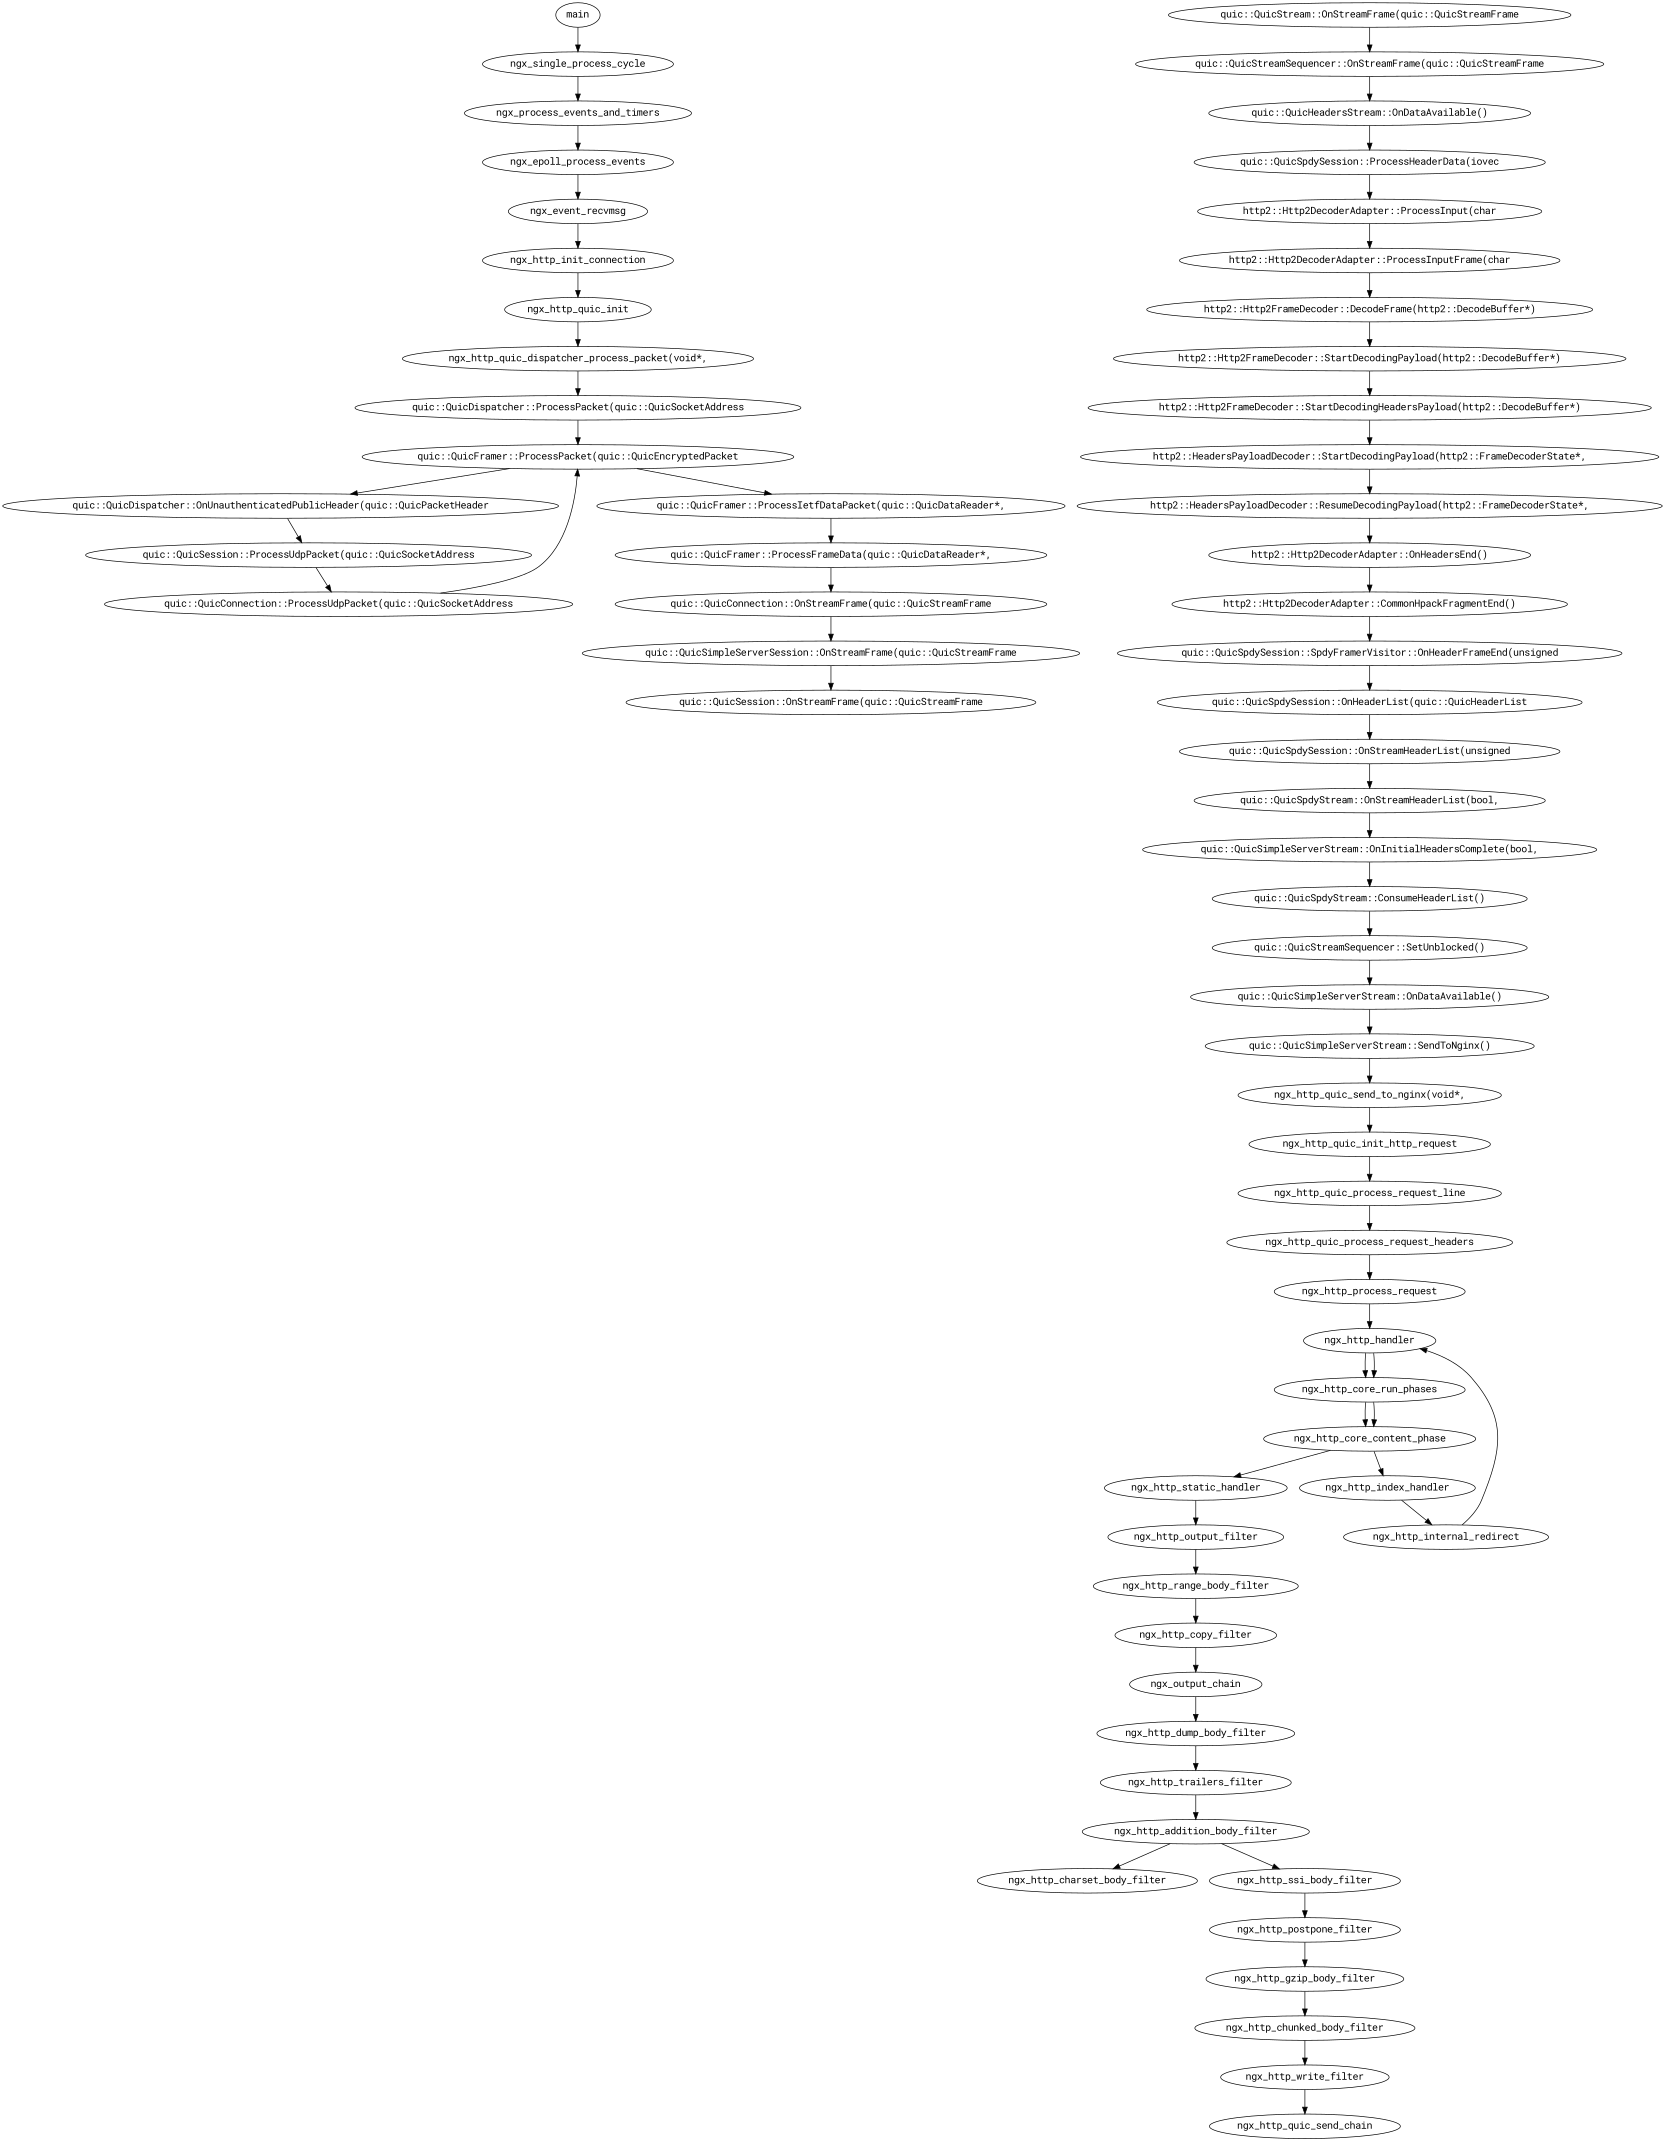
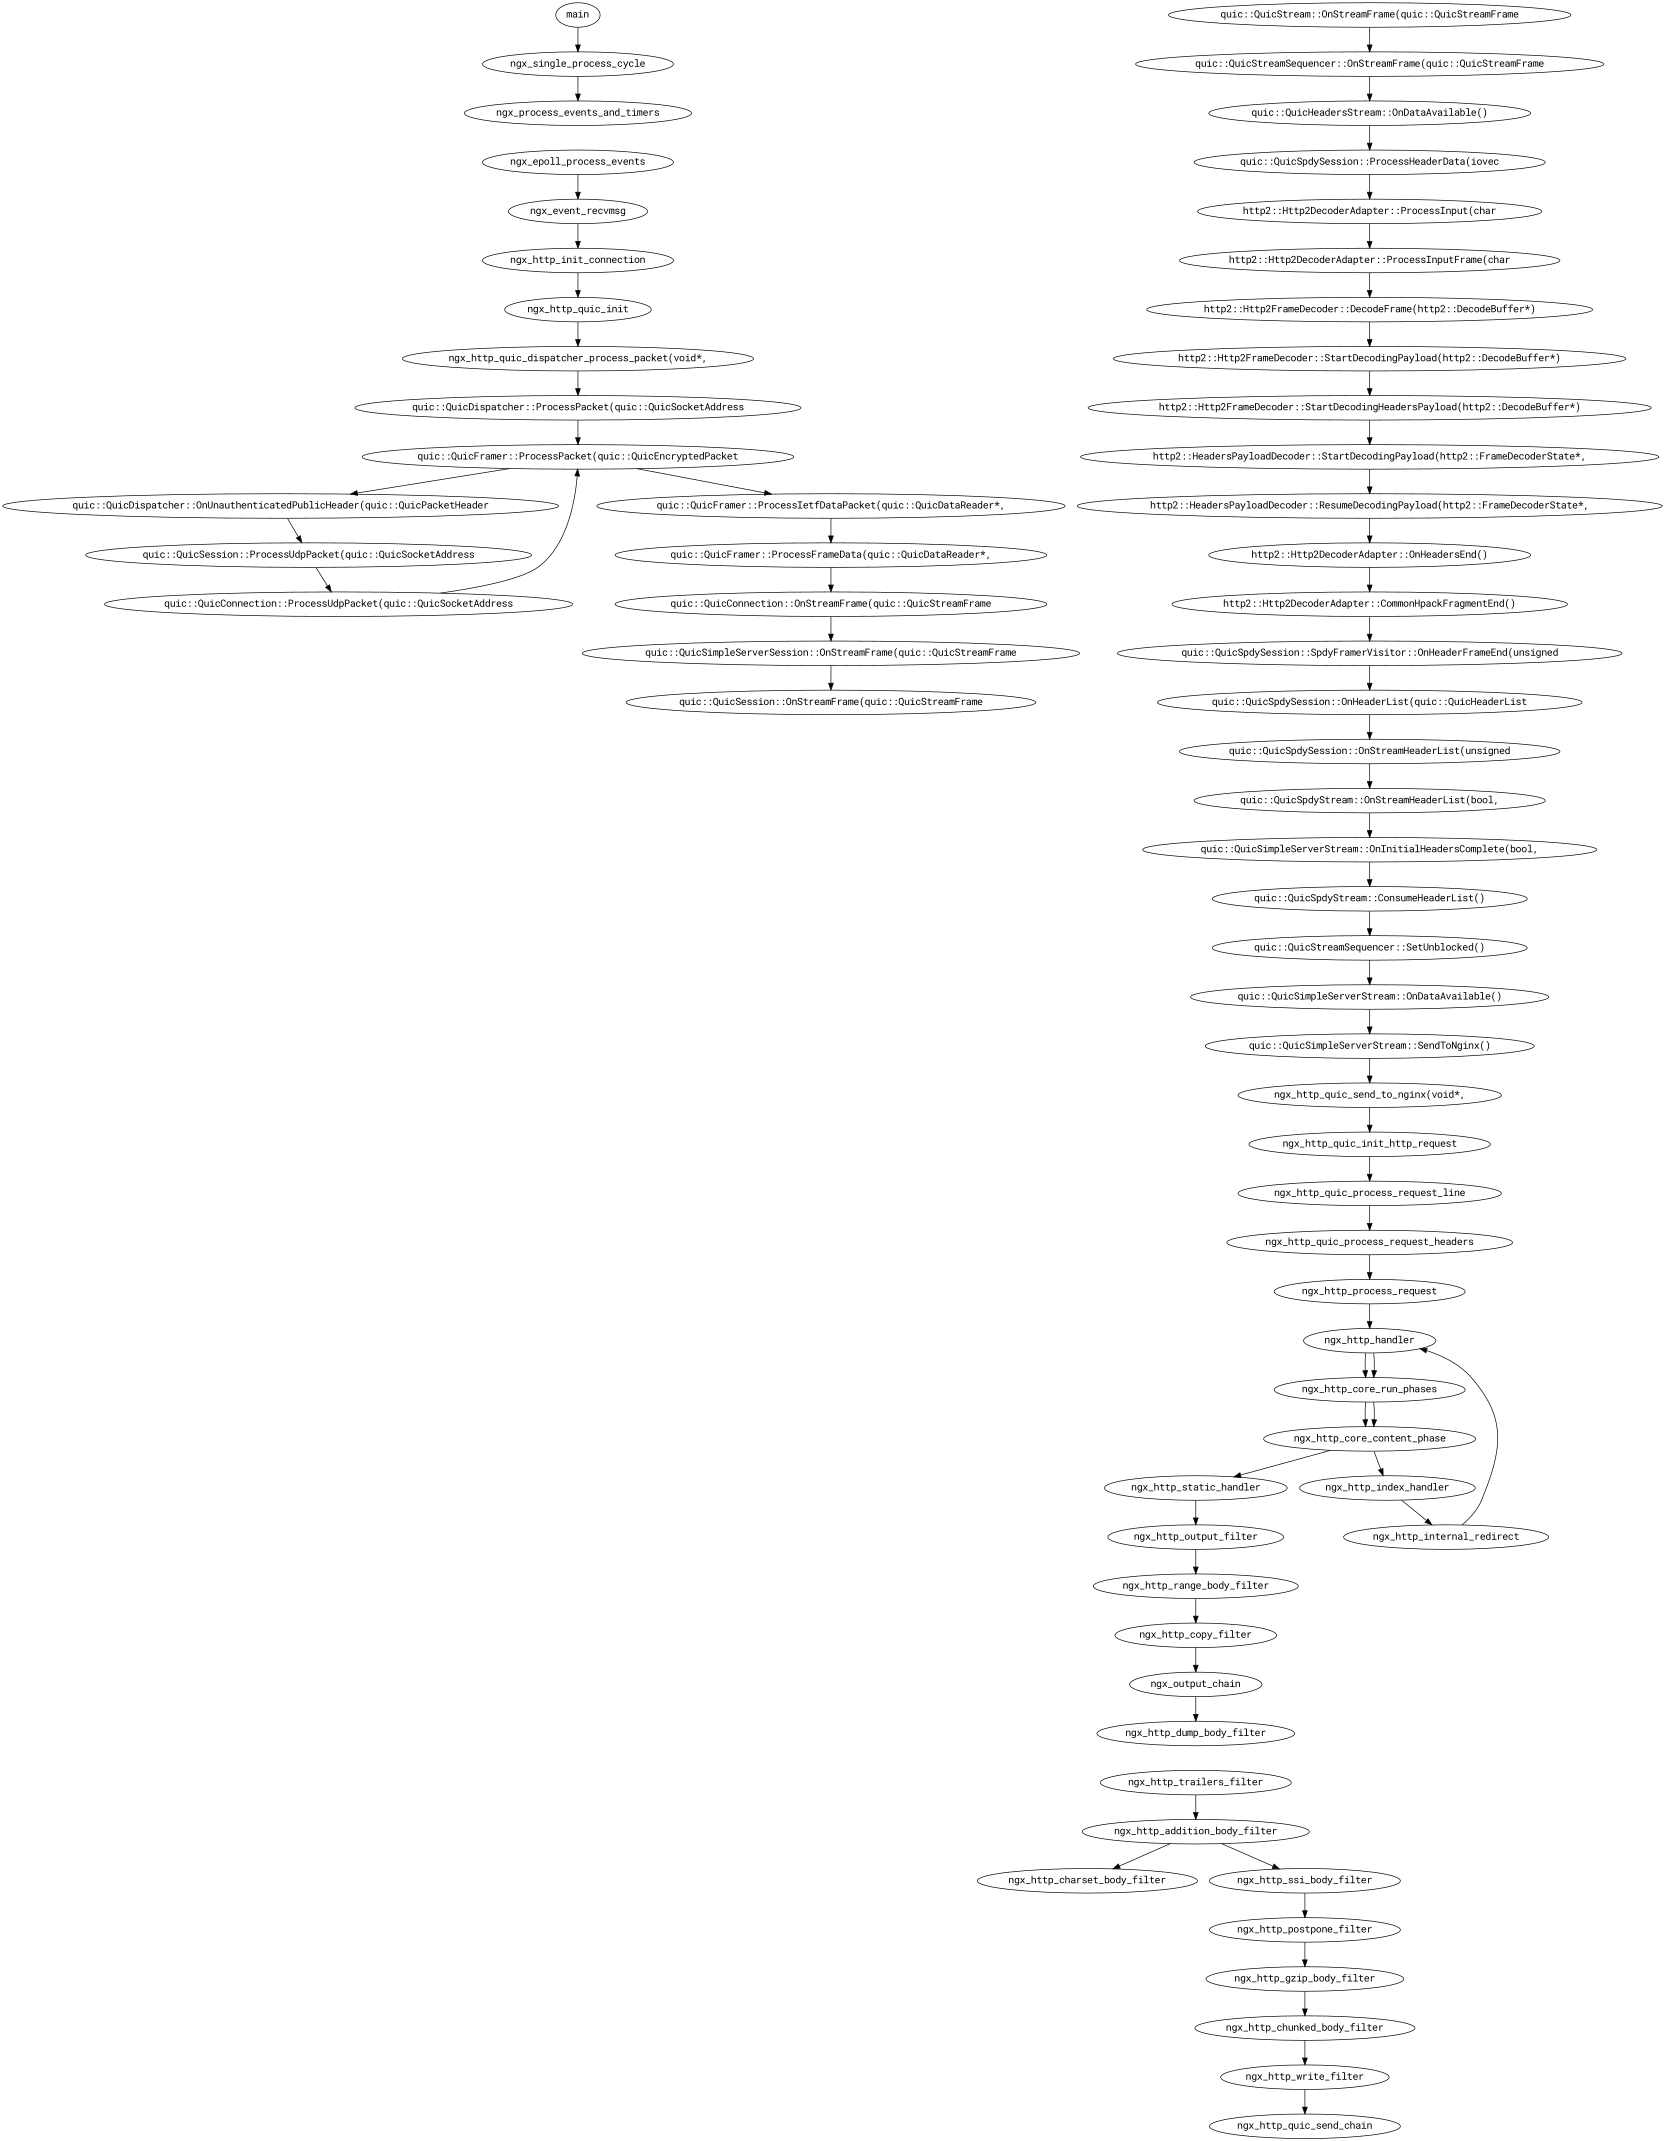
  digraph {
    fontname="Roboto Mono"
    node [fontname="Roboto Mono"]
    edge [fontname="Roboto Mono"]
    main
    ngx_single_process_cycle
    ngx_process_events_and_timers
    ngx_epoll_process_events
    ngx_event_recvmsg
    ngx_http_init_connection
    ngx_http_quic_init
    "ngx_http_quic_dispatcher_process_packet(void*,"
    "quic::QuicDispatcher::ProcessPacket(quic::QuicSocketAddress"
    "quic::QuicFramer::ProcessPacket(quic::QuicEncryptedPacket"
    "quic::QuicDispatcher::OnUnauthenticatedPublicHeader(quic::QuicPacketHeader"
    "quic::QuicFramer::ProcessIetfDataPacket(quic::QuicDataReader*,"
    "quic::QuicSession::ProcessUdpPacket(quic::QuicSocketAddress"
    "quic::QuicFramer::ProcessFrameData(quic::QuicDataReader*,"
    "quic::QuicConnection::ProcessUdpPacket(quic::QuicSocketAddress"
    "quic::QuicConnection::OnStreamFrame(quic::QuicStreamFrame"
    "quic::QuicSimpleServerSession::OnStreamFrame(quic::QuicStreamFrame"
    "quic::QuicSession::OnStreamFrame(quic::QuicStreamFrame"
    "quic::QuicStream::OnStreamFrame(quic::QuicStreamFrame"
    "quic::QuicStreamSequencer::OnStreamFrame(quic::QuicStreamFrame"
    "quic::QuicHeadersStream::OnDataAvailable()"
    "quic::QuicSpdySession::ProcessHeaderData(iovec"
    "http2::Http2DecoderAdapter::ProcessInput(char"
    "http2::Http2DecoderAdapter::ProcessInputFrame(char"
    "http2::Http2FrameDecoder::DecodeFrame(http2::DecodeBuffer*)"
    "http2::Http2FrameDecoder::StartDecodingPayload(http2::DecodeBuffer*)"
    "http2::Http2FrameDecoder::StartDecodingHeadersPayload(http2::DecodeBuffer*)"
    "http2::HeadersPayloadDecoder::StartDecodingPayload(http2::FrameDecoderState*,"
    "http2::HeadersPayloadDecoder::ResumeDecodingPayload(http2::FrameDecoderState*,"
    "http2::Http2DecoderAdapter::OnHeadersEnd()"
    "http2::Http2DecoderAdapter::CommonHpackFragmentEnd()"
    "quic::QuicSpdySession::SpdyFramerVisitor::OnHeaderFrameEnd(unsigned"
    "quic::QuicSpdySession::OnHeaderList(quic::QuicHeaderList"
    "quic::QuicSpdySession::OnStreamHeaderList(unsigned"
    "quic::QuicSpdyStream::OnStreamHeaderList(bool,"
    "quic::QuicSimpleServerStream::OnInitialHeadersComplete(bool,"
    "quic::QuicSpdyStream::ConsumeHeaderList()"
    "quic::QuicStreamSequencer::SetUnblocked()"
    "quic::QuicSimpleServerStream::OnDataAvailable()"
    "quic::QuicSimpleServerStream::SendToNginx()"
    "ngx_http_quic_send_to_nginx(void*,"
    ngx_http_quic_init_http_request
    ngx_http_quic_process_request_line
    ngx_http_quic_process_request_headers
    ngx_http_process_request
    ngx_http_handler
    ngx_http_core_run_phases
    ngx_http_core_content_phase
    ngx_http_index_handler
    ngx_http_static_handler
    ngx_http_internal_redirect
    ngx_http_output_filter
    ngx_http_range_body_filter
    ngx_http_copy_filter
    ngx_output_chain
    ngx_http_dump_body_filter
    ngx_http_trailers_filter
    ngx_http_addition_body_filter
    ngx_http_charset_body_filter
    ngx_http_ssi_body_filter
    ngx_http_postpone_filter
    ngx_http_gzip_body_filter
    ngx_http_chunked_body_filter
    ngx_http_write_filter
    ngx_http_quic_send_chain
    main -> ngx_single_process_cycle
    ngx_single_process_cycle -> ngx_process_events_and_timers
-   ngx_process_events_and_timers -> ngx_epoll_process_events
    ngx_epoll_process_events -> ngx_event_recvmsg
    ngx_event_recvmsg -> ngx_http_init_connection
    ngx_http_init_connection -> ngx_http_quic_init
    ngx_http_quic_init -> "ngx_http_quic_dispatcher_process_packet(void*,"
    "ngx_http_quic_dispatcher_process_packet(void*," -> "quic::QuicDispatcher::ProcessPacket(quic::QuicSocketAddress"
    "quic::QuicDispatcher::ProcessPacket(quic::QuicSocketAddress" -> "quic::QuicFramer::ProcessPacket(quic::QuicEncryptedPacket"
    "quic::QuicFramer::ProcessPacket(quic::QuicEncryptedPacket" -> "quic::QuicDispatcher::OnUnauthenticatedPublicHeader(quic::QuicPacketHeader"
    "quic::QuicFramer::ProcessPacket(quic::QuicEncryptedPacket" -> "quic::QuicFramer::ProcessIetfDataPacket(quic::QuicDataReader*,"
    "quic::QuicDispatcher::OnUnauthenticatedPublicHeader(quic::QuicPacketHeader" -> "quic::QuicSession::ProcessUdpPacket(quic::QuicSocketAddress"
    "quic::QuicFramer::ProcessIetfDataPacket(quic::QuicDataReader*," -> "quic::QuicFramer::ProcessFrameData(quic::QuicDataReader*,"
    "quic::QuicSession::ProcessUdpPacket(quic::QuicSocketAddress" -> "quic::QuicConnection::ProcessUdpPacket(quic::QuicSocketAddress"
    "quic::QuicFramer::ProcessFrameData(quic::QuicDataReader*," -> "quic::QuicConnection::OnStreamFrame(quic::QuicStreamFrame"
    "quic::QuicConnection::ProcessUdpPacket(quic::QuicSocketAddress" -> "quic::QuicFramer::ProcessPacket(quic::QuicEncryptedPacket"
    "quic::QuicConnection::OnStreamFrame(quic::QuicStreamFrame" -> "quic::QuicSimpleServerSession::OnStreamFrame(quic::QuicStreamFrame"
    "quic::QuicSimpleServerSession::OnStreamFrame(quic::QuicStreamFrame" -> "quic::QuicSession::OnStreamFrame(quic::QuicStreamFrame"
    "quic::QuicStream::OnStreamFrame(quic::QuicStreamFrame" -> "quic::QuicStreamSequencer::OnStreamFrame(quic::QuicStreamFrame"
    "quic::QuicStreamSequencer::OnStreamFrame(quic::QuicStreamFrame" -> "quic::QuicHeadersStream::OnDataAvailable()"
    "quic::QuicHeadersStream::OnDataAvailable()" -> "quic::QuicSpdySession::ProcessHeaderData(iovec"
    "quic::QuicSpdySession::ProcessHeaderData(iovec" -> "http2::Http2DecoderAdapter::ProcessInput(char"
    "http2::Http2DecoderAdapter::ProcessInput(char" -> "http2::Http2DecoderAdapter::ProcessInputFrame(char"
    "http2::Http2DecoderAdapter::ProcessInputFrame(char" -> "http2::Http2FrameDecoder::DecodeFrame(http2::DecodeBuffer*)"
    "http2::Http2FrameDecoder::DecodeFrame(http2::DecodeBuffer*)" -> "http2::Http2FrameDecoder::StartDecodingPayload(http2::DecodeBuffer*)"
    "http2::Http2FrameDecoder::StartDecodingPayload(http2::DecodeBuffer*)" -> "http2::Http2FrameDecoder::StartDecodingHeadersPayload(http2::DecodeBuffer*)"
    "http2::Http2FrameDecoder::StartDecodingHeadersPayload(http2::DecodeBuffer*)" -> "http2::HeadersPayloadDecoder::StartDecodingPayload(http2::FrameDecoderState*,"
    "http2::HeadersPayloadDecoder::StartDecodingPayload(http2::FrameDecoderState*," -> "http2::HeadersPayloadDecoder::ResumeDecodingPayload(http2::FrameDecoderState*,"
    "http2::HeadersPayloadDecoder::ResumeDecodingPayload(http2::FrameDecoderState*," -> "http2::Http2DecoderAdapter::OnHeadersEnd()"
    "http2::Http2DecoderAdapter::OnHeadersEnd()" -> "http2::Http2DecoderAdapter::CommonHpackFragmentEnd()"
    "http2::Http2DecoderAdapter::CommonHpackFragmentEnd()" -> "quic::QuicSpdySession::SpdyFramerVisitor::OnHeaderFrameEnd(unsigned"
    "quic::QuicSpdySession::SpdyFramerVisitor::OnHeaderFrameEnd(unsigned" -> "quic::QuicSpdySession::OnHeaderList(quic::QuicHeaderList"
    "quic::QuicSpdySession::OnHeaderList(quic::QuicHeaderList" -> "quic::QuicSpdySession::OnStreamHeaderList(unsigned"
    "quic::QuicSpdySession::OnStreamHeaderList(unsigned" -> "quic::QuicSpdyStream::OnStreamHeaderList(bool,"
    "quic::QuicSpdyStream::OnStreamHeaderList(bool," -> "quic::QuicSimpleServerStream::OnInitialHeadersComplete(bool,"
    "quic::QuicSimpleServerStream::OnInitialHeadersComplete(bool," -> "quic::QuicSpdyStream::ConsumeHeaderList()"
    "quic::QuicSpdyStream::ConsumeHeaderList()" -> "quic::QuicStreamSequencer::SetUnblocked()"
    "quic::QuicStreamSequencer::SetUnblocked()" -> "quic::QuicSimpleServerStream::OnDataAvailable()"
    "quic::QuicSimpleServerStream::OnDataAvailable()" -> "quic::QuicSimpleServerStream::SendToNginx()"
    "quic::QuicSimpleServerStream::SendToNginx()" -> "ngx_http_quic_send_to_nginx(void*,"
    "ngx_http_quic_send_to_nginx(void*," -> ngx_http_quic_init_http_request
    ngx_http_quic_init_http_request -> ngx_http_quic_process_request_line
    ngx_http_quic_process_request_line -> ngx_http_quic_process_request_headers
    ngx_http_quic_process_request_headers -> ngx_http_process_request
    ngx_http_process_request -> ngx_http_handler
    ngx_http_handler -> ngx_http_core_run_phases
    ngx_http_handler -> ngx_http_core_run_phases
    ngx_http_core_run_phases -> ngx_http_core_content_phase
    ngx_http_core_run_phases -> ngx_http_core_content_phase
    ngx_http_core_content_phase -> ngx_http_index_handler
    ngx_http_core_content_phase -> ngx_http_static_handler
    ngx_http_index_handler -> ngx_http_internal_redirect
    ngx_http_static_handler -> ngx_http_output_filter
    ngx_http_internal_redirect -> ngx_http_handler
    ngx_http_output_filter -> ngx_http_range_body_filter
    ngx_http_range_body_filter -> ngx_http_copy_filter
    ngx_http_copy_filter -> ngx_output_chain
    ngx_output_chain -> ngx_http_dump_body_filter
-   ngx_http_dump_body_filter -> ngx_http_trailers_filter
    ngx_http_trailers_filter -> ngx_http_addition_body_filter
    ngx_http_addition_body_filter -> ngx_http_charset_body_filter
    ngx_http_addition_body_filter -> ngx_http_ssi_body_filter
    ngx_http_ssi_body_filter -> ngx_http_postpone_filter
    ngx_http_postpone_filter -> ngx_http_gzip_body_filter
    ngx_http_gzip_body_filter -> ngx_http_chunked_body_filter
    ngx_http_chunked_body_filter -> ngx_http_write_filter
    ngx_http_write_filter -> ngx_http_quic_send_chain
  }
